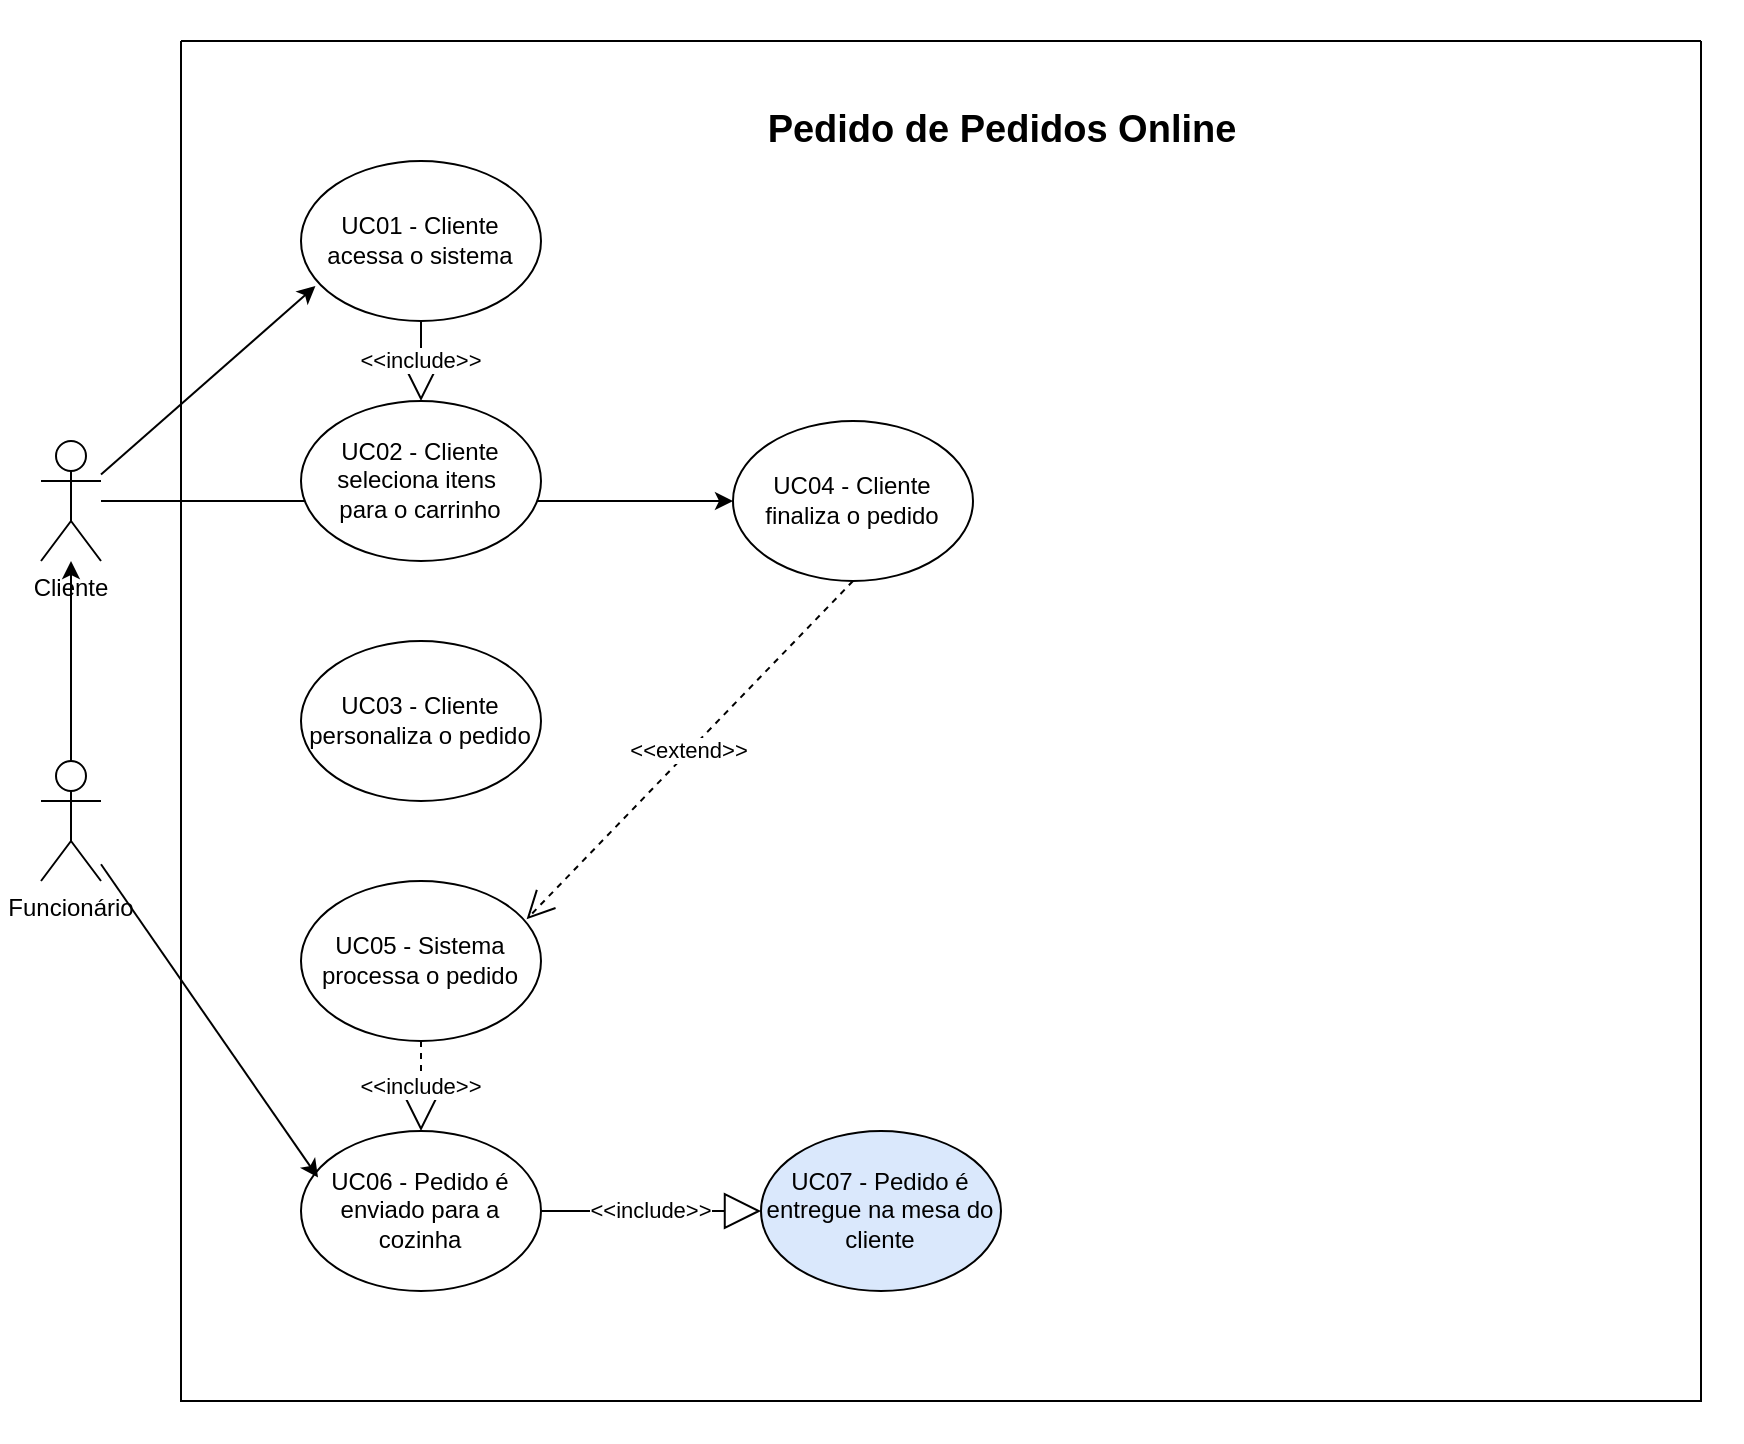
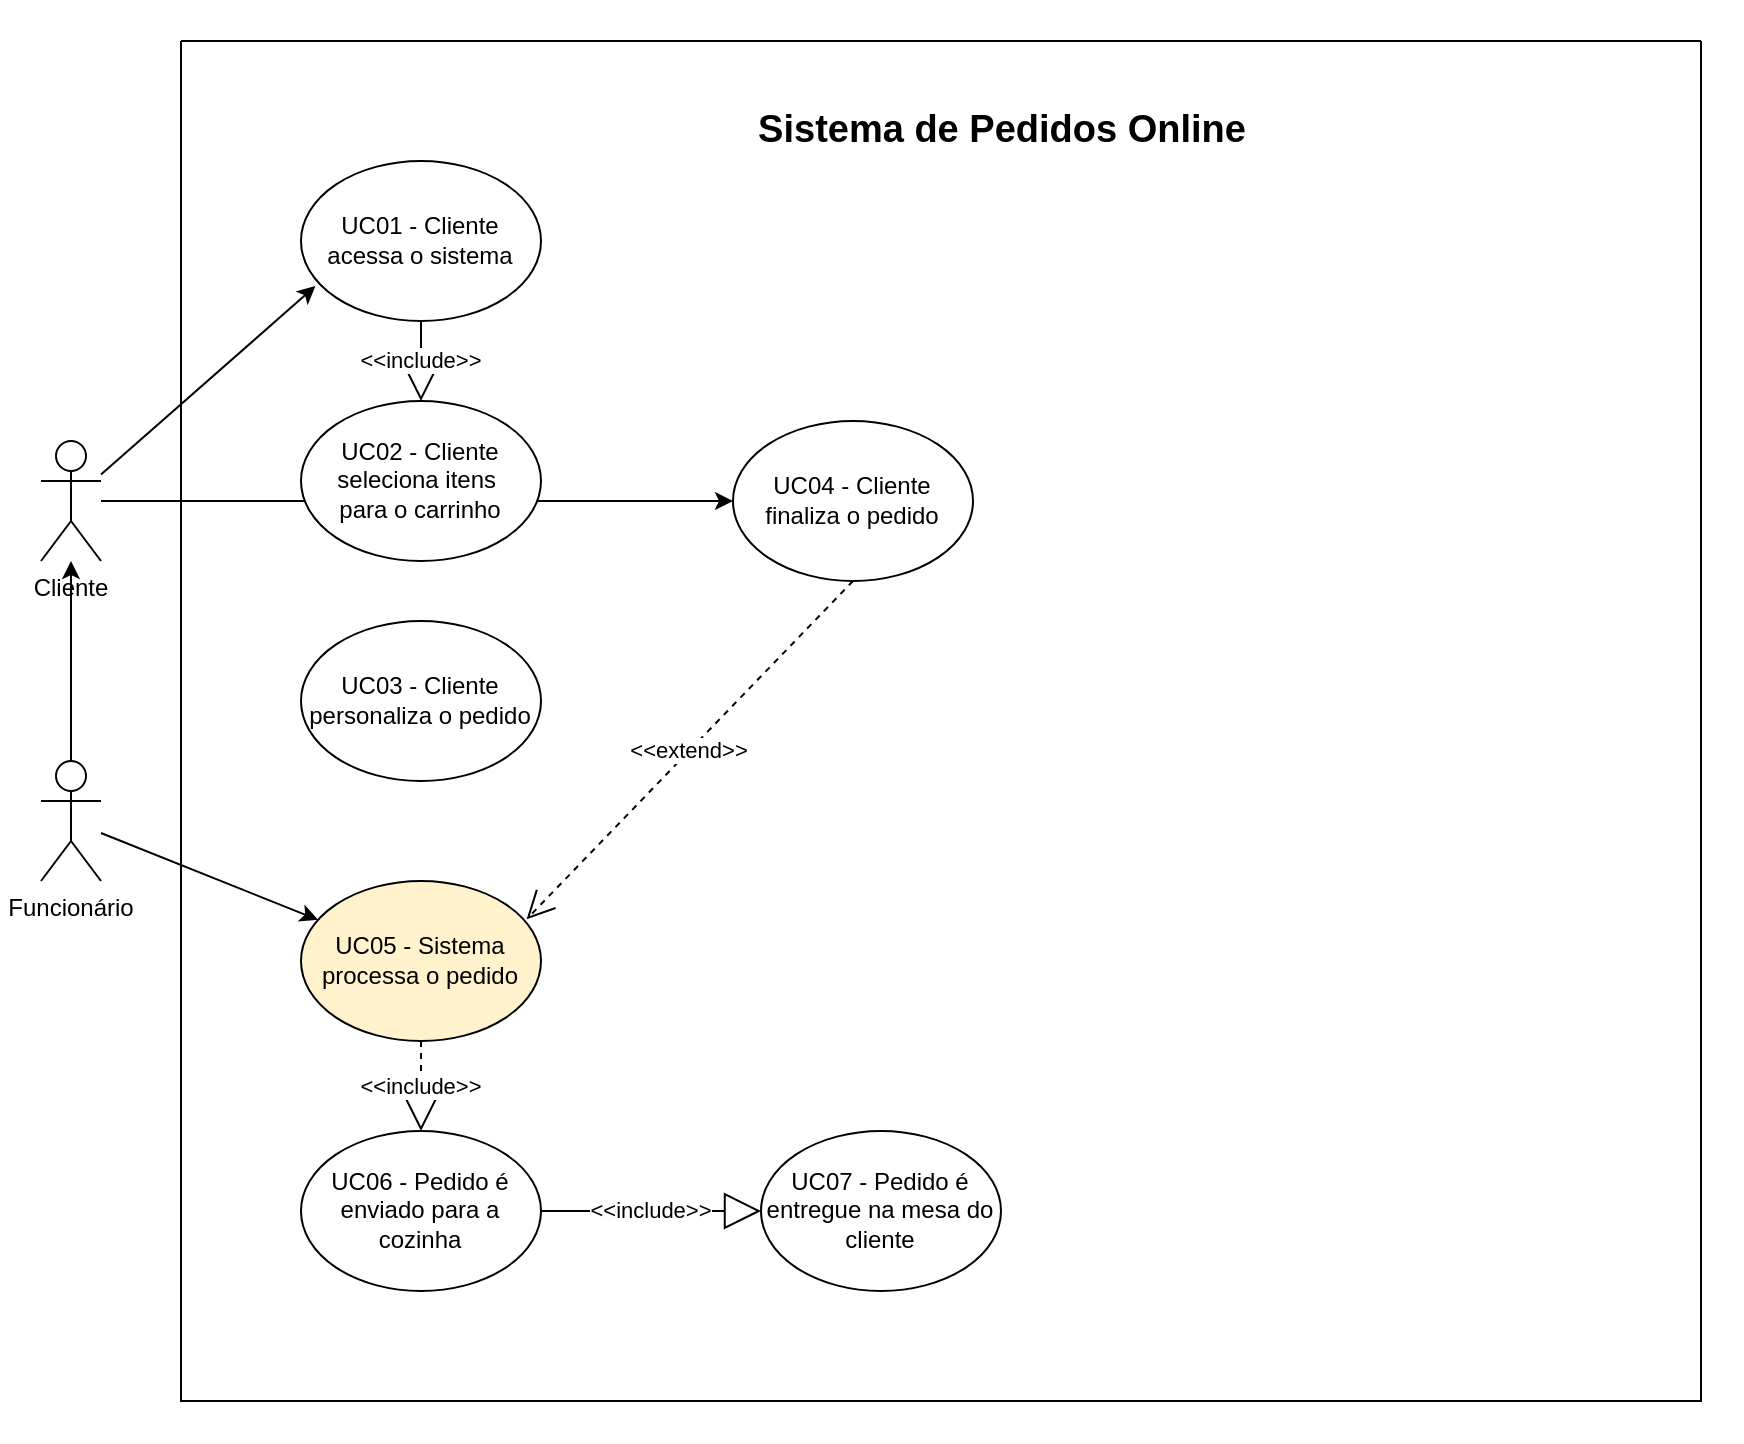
  <mxCell id="0" />
  <mxCell id="1" parent="0" />
  <mxCell id="2" value="" style="edgeStyle=orthogonalEdgeStyle;rounded=0;orthogonalLoop=1;jettySize=auto;html=1;entryX=0;entryY=0.5;entryDx=0;entryDy=0;" edge="1" parent="1" source="3" target="9"><mxGeometry relative="1" as="geometry" /></mxCell>
  <mxCell id="3" value="Cliente" style="shape=umlActor;verticalLabelPosition=bottom;verticalAlign=top;html=1;outlineConnect=0;" vertex="1" parent="1"><mxGeometry x="20" y="220" width="30" height="60" as="geometry" /></mxCell>
  <mxCell id="4" value="" style="swimlane;startSize=0;" vertex="1" parent="1"><mxGeometry x="90" y="20" width="760" height="680" as="geometry" /></mxCell>
- <mxCell id="5" value="&lt;b&gt;&lt;font style=&quot;font-size: 19px;&quot;&gt;Pedido de Pedidos Online&lt;/font&gt;&lt;/b&gt;" style="text;html=1;align=center;verticalAlign=middle;whiteSpace=wrap;rounded=0;" vertex="1" parent="4"><mxGeometry x="276" y="30" width="270" height="30" as="geometry" /></mxCell>
+ <mxCell id="5" value="&lt;b&gt;&lt;font style=&quot;font-size: 19px;&quot;&gt;Sistema de Pedidos Online&lt;/font&gt;&lt;/b&gt;" style="text;html=1;align=center;verticalAlign=middle;whiteSpace=wrap;rounded=0;" vertex="1" parent="4"><mxGeometry x="276" y="30" width="270" height="30" as="geometry" /></mxCell>
  <mxCell id="6" value="UC01 - Cliente acessa o sistema" style="ellipse;whiteSpace=wrap;html=1;" vertex="1" parent="4"><mxGeometry x="60" y="60" width="120" height="80" as="geometry" /></mxCell>
  <mxCell id="7" value="UC02 - Cliente seleciona itens&amp;nbsp;&lt;div&gt;para o carrinho&lt;/div&gt;" style="ellipse;whiteSpace=wrap;html=1;" vertex="1" parent="4"><mxGeometry x="60" y="180" width="120" height="80" as="geometry" /></mxCell>
- <mxCell id="8" value="UC03 - Cliente personaliza o pedido" style="ellipse;whiteSpace=wrap;html=1;" vertex="1" parent="4"><mxGeometry x="60" y="300" width="120" height="80" as="geometry" /></mxCell>
+ <mxCell id="8" value="UC03 - Cliente personaliza o pedido" style="ellipse;whiteSpace=wrap;html=1;" vertex="1" parent="4"><mxGeometry x="60" y="290" width="120" height="80" as="geometry" /></mxCell>
  <mxCell id="9" value="UC04 - Cliente finaliza o pedido" style="ellipse;whiteSpace=wrap;html=1;" vertex="1" parent="4"><mxGeometry x="276" y="190" width="120" height="80" as="geometry" /></mxCell>
- <mxCell id="10" value="UC05 - Sistema processa o pedido" style="ellipse;whiteSpace=wrap;html=1;" vertex="1" parent="4"><mxGeometry x="60" y="420" width="120" height="80" as="geometry" /></mxCell>
+ <mxCell id="10" value="UC05 - Sistema processa o pedido" style="ellipse;whiteSpace=wrap;html=1;fillColor=#fff2cc;" vertex="1" parent="4"><mxGeometry x="60" y="420" width="120" height="80" as="geometry" /></mxCell>
  <mxCell id="11" value="UC06 - Pedido é enviado para a cozinha" style="ellipse;whiteSpace=wrap;html=1;" vertex="1" parent="4"><mxGeometry x="60" y="545" width="120" height="80" as="geometry" /></mxCell>
  <mxCell id="12" value="&amp;lt;&amp;lt;extend&amp;gt;&amp;gt;" style="endArrow=open;endSize=12;dashed=1;html=1;rounded=0;entryX=0.94;entryY=0.239;entryDx=0;entryDy=0;entryPerimeter=0;exitX=0.5;exitY=1;exitDx=0;exitDy=0;" edge="1" parent="4" source="9" target="10"><mxGeometry width="160" relative="1" as="geometry"><mxPoint x="178" y="326" as="sourcePoint" /><mxPoint x="293" y="266" as="targetPoint" /></mxGeometry></mxCell>
  <mxCell id="13" value="&amp;lt;&amp;lt;include&amp;gt;&amp;gt;" style="endArrow=block;endSize=16;endFill=0;html=1;rounded=0;exitX=0.5;exitY=1;exitDx=0;exitDy=0;entryX=0.5;entryY=0;entryDx=0;entryDy=0;" edge="1" parent="4" source="6" target="7"><mxGeometry width="160" relative="1" as="geometry"><mxPoint x="130" y="270" as="sourcePoint" /><mxPoint x="290" y="270" as="targetPoint" /></mxGeometry></mxCell>
  <mxCell id="14" value="&amp;lt;&amp;lt;include&amp;gt;&amp;gt;" style="endArrow=block;endSize=16;endFill=0;html=1;rounded=0;entryX=0.5;entryY=0;entryDx=0;entryDy=0;exitX=0.5;exitY=1;exitDx=0;exitDy=0;dashed=1;" edge="1" parent="4" source="10" target="11"><mxGeometry x="0.016" width="160" relative="1" as="geometry"><mxPoint x="120" y="510" as="sourcePoint" /><mxPoint x="140" y="190" as="targetPoint" /><mxPoint as="offset" /></mxGeometry></mxCell>
- <mxCell id="15" value="UC07 - Pedido é entregue na mesa do cliente" style="ellipse;whiteSpace=wrap;html=1;fillColor=#dae8fc;" vertex="1" parent="4"><mxGeometry x="290" y="545" width="120" height="80" as="geometry" /></mxCell>
+ <mxCell id="15" value="UC07 - Pedido é entregue na mesa do cliente" style="ellipse;whiteSpace=wrap;html=1;" vertex="1" parent="4"><mxGeometry x="290" y="545" width="120" height="80" as="geometry" /></mxCell>
  <mxCell id="16" value="&amp;lt;&amp;lt;include&amp;gt;&amp;gt;" style="endArrow=block;endSize=16;endFill=0;html=1;rounded=0;entryX=0;entryY=0.5;entryDx=0;entryDy=0;exitX=1;exitY=0.5;exitDx=0;exitDy=0;" edge="1" parent="4" source="11" target="15"><mxGeometry width="160" relative="1" as="geometry"><mxPoint x="130" y="510" as="sourcePoint" /><mxPoint x="130" y="555" as="targetPoint" /><mxPoint as="offset" /></mxGeometry></mxCell>
  <mxCell id="17" value="" style="edgeStyle=orthogonalEdgeStyle;rounded=0;orthogonalLoop=1;jettySize=auto;html=1;" edge="1" parent="1" source="18" target="3"><mxGeometry relative="1" as="geometry" /></mxCell>
  <mxCell id="18" value="Funcionário" style="shape=umlActor;verticalLabelPosition=bottom;verticalAlign=top;html=1;outlineConnect=0;" vertex="1" parent="1"><mxGeometry x="20" y="380" width="30" height="60" as="geometry" /></mxCell>
  <mxCell id="19" value="" style="endArrow=classic;html=1;rounded=0;entryX=0.06;entryY=0.782;entryDx=0;entryDy=0;entryPerimeter=0;" edge="1" parent="1" source="3" target="6"><mxGeometry width="50" height="50" relative="1" as="geometry"><mxPoint x="336" y="310" as="sourcePoint" /><mxPoint x="376" y="270" as="targetPoint" /></mxGeometry></mxCell>
- <mxCell id="20" value="" style="endArrow=classic;html=1;rounded=0;entryX=0.071;entryY=0.291;entryDx=0;entryDy=0;entryPerimeter=0;" edge="1" parent="1" source="18" target="11"><mxGeometry width="50" height="50" relative="1" as="geometry"><mxPoint x="390" y="460" as="sourcePoint" /><mxPoint x="440" y="410" as="targetPoint" /></mxGeometry></mxCell>
+ <mxCell id="20" value="" style="endArrow=classic;html=1;rounded=0;" edge="1" parent="1" source="18" target="10"><mxGeometry width="50" height="50" relative="1" as="geometry"><mxPoint x="390" y="460" as="sourcePoint" /><mxPoint x="440" y="410" as="targetPoint" /></mxGeometry></mxCell>
